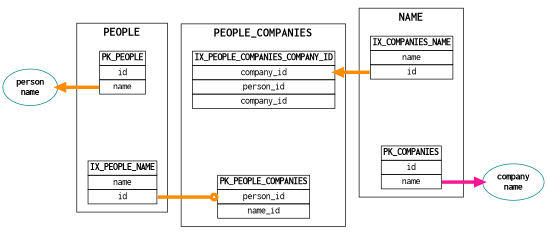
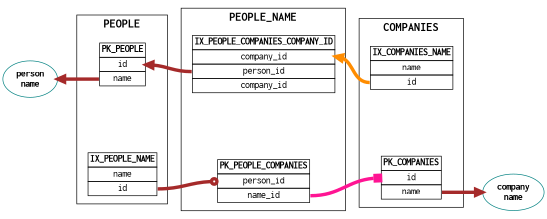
  digraph {
    fontname="courier-bold"
    fontsize=18
    rankdir=LR
    node [fontname=courier shape=plaintext]
    edge [penwidth=5]
    n1 [label=<<TABLE  BORDER="0" CELLBORDER="1" CELLSPACING="0">             <TR><TD><B>PK_PEOPLE_COMPANIES</B></TD></TR>             <TR><TD port="pid">person_id</TD></TR>             <TR><TD port="cid">name_id</TD></TR>         </TABLE>>]
    n2 [label=<<TABLE  BORDER="0" CELLBORDER="1" CELLSPACING="0">             <TR><TD><B>IX_PEOPLE_COMPANIES_COMPANY_ID</B></TD></TR>             <TR><TD port="cid">company_id</TD></TR>             <TR><TD port="pid">person_id</TD></TR>             <TR><TD port="cid_2">company_id</TD></TR>         </TABLE>>]
    n3 [color=teal fontname="courier-bold" label="person\nname" shape=ellipse]
    n4 [color=teal fontname="courier-bold" label="company\nname" shape=ellipse]
    n5 [label=<<TABLE  BORDER="0" CELLBORDER="1" CELLSPACING="0">             <TR><TD><B>IX_PEOPLE_NAME</B></TD></TR>             <TR><TD port="name">name</TD></TR>             <TR><TD port="pid">id</TD></TR>         </TABLE>>]
    n6 [label=<<TABLE  BORDER="0" CELLBORDER="1" CELLSPACING="0">             <TR><TD><B>PK_COMPANIES</B></TD></TR>             <TR><TD port="cid">id</TD></TR>             <TR><TD port="name">name</TD></TR>         </TABLE>>]
    n7 [label=<<TABLE  BORDER="0" CELLBORDER="1" CELLSPACING="0">             <TR><TD><B>PK_PEOPLE</B></TD></TR>             <TR><TD port="pid">id</TD></TR>             <TR><TD port="name">name</TD></TR>         </TABLE>>]
    n8 [label=<<TABLE  BORDER="0" CELLBORDER="1" CELLSPACING="0">             <TR><TD><B>IX_COMPANIES_NAME</B></TD></TR>             <TR><TD port="name">name</TD></TR>             <TR><TD port="cid">id</TD></TR>         </TABLE>>]
    subgraph cluster_1 {
-     label=PEOPLE_COMPANIES
+     label=PEOPLE_NAME
      subgraph sub_2 {
        label=PEOPLE_COMPANIES
        rank=same
        n1
        n2
      }
    }
    subgraph sub_3 {
      n3
      n4
    }
    subgraph sub_4 {
      n1
      n3
      n4
      n5
      n6
    }
    subgraph sub_5 {
      n2
      n3
      n4
      n7
      n8
    }
    subgraph cluster_6 {
-     label=NAME
+     label=COMPANIES
      subgraph sub_7 {
        label=COMPANIES
        rank=same
        n6
        n8
      }
    }
    subgraph cluster_8 {
      label=PEOPLE
      subgraph sub_9 {
        label=PEOPLE
        rank=same
        n5
        n7
      }
    }
    n1 -> n2 [minlen=5 style=invis penwidth=""]
+   n1 -> n6 [arrowhead=box color=deeppink headport=cid tailport=cid]
    n2 -> n8 [color=darkorange dir=back headport=cid tailport=cid]
-   n3 -> n7 [color=darkorange dir=back headport=name]
-   n5 -> n1 [arrowhead=odot color=darkorange headport=pid tailport=pid]
+   n3 -> n7 [color=brown dir=back headport=name]
+   n5 -> n1 [arrowhead=odot color=brown headport=pid tailport=pid]
    n5 -> n7 [minlen=5 style=invis penwidth=""]
-   n6 -> n4 [arrowhead=normal color=deeppink tailport=name]
+   n6 -> n4 [arrowhead=normal color=brown tailport=name]
    n6 -> n8 [minlen=5 style=invis penwidth=""]
+   n7 -> n2 [color=brown dir=back headport=pid tailport=pid]
  }
